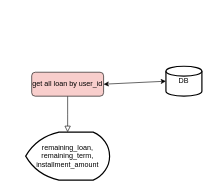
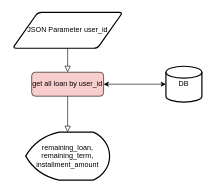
  <mxCell id="0" />
  <mxCell id="1" parent="0" />
  <mxCell id="2" value="" style="rounded=0;html=1;jettySize=auto;orthogonalLoop=1;fontSize=11;endArrow=block;endFill=0;endSize=8;strokeWidth=1;shadow=0;labelBackgroundColor=none;edgeStyle=orthogonalEdgeStyle;exitX=0.5;exitY=1;exitDx=0;exitDy=0;entryX=0.5;entryY=0;entryDx=0;entryDy=0;" parent="1" source="4" edge="1"><mxGeometry relative="1" as="geometry"><mxPoint x="112" y="90" as="sourcePoint" /><mxPoint x="112" y="220" as="targetPoint" /></mxGeometry></mxCell>
+ <mxCell id="3" value="JSON Parameter user_id" style="shape=parallelogram;html=1;strokeWidth=2;perimeter=parallelogramPerimeter;whiteSpace=wrap;rounded=1;arcSize=12;size=0.23;" vertex="1" parent="1"><mxGeometry x="20.13" y="20" width="183.75" height="60" as="geometry" /></mxCell>
  <mxCell id="4" value="get all loan by user_id" style="rounded=1;whiteSpace=wrap;html=1;fontSize=12;glass=0;strokeWidth=1;shadow=0;fillColor=#f8cecc;" vertex="1" parent="1"><mxGeometry x="52" y="120" width="120" height="40" as="geometry" /></mxCell>
- <mxCell id="6" value="DB" style="strokeWidth=2;html=1;shape=mxgraph.flowchart.database;whiteSpace=wrap;" vertex="1" parent="1"><mxGeometry x="276" y="110" width="60" height="50" as="geometry" /></mxCell>
+ <mxCell id="5" value="" style="rounded=0;html=1;jettySize=auto;orthogonalLoop=1;fontSize=11;endArrow=block;endFill=0;endSize=8;strokeWidth=1;shadow=0;labelBackgroundColor=none;edgeStyle=orthogonalEdgeStyle;exitX=0.5;exitY=1;exitDx=0;exitDy=0;" edge="1" parent="1" source="3" target="4"><mxGeometry relative="1" as="geometry"><mxPoint x="122" y="100" as="sourcePoint" /><mxPoint x="122" y="230" as="targetPoint" /></mxGeometry></mxCell>
+ <mxCell id="6" value="DB" style="strokeWidth=2;html=1;shape=mxgraph.flowchart.database;whiteSpace=wrap;" vertex="1" parent="1"><mxGeometry x="276" y="110" width="60" height="60" as="geometry" /></mxCell>
  <mxCell id="7" value="" style="endArrow=classic;startArrow=classic;html=1;rounded=0;exitX=1;exitY=0.5;exitDx=0;exitDy=0;entryX=0;entryY=0.5;entryDx=0;entryDy=0;entryPerimeter=0;" edge="1" parent="1" target="6"><mxGeometry width="50" height="50" relative="1" as="geometry"><mxPoint x="172" y="140" as="sourcePoint" /><mxPoint x="332" y="170" as="targetPoint" /></mxGeometry></mxCell>
  <mxCell id="8" value="remaining_loan, remaining_term,&lt;br&gt;installment_amount" style="strokeWidth=2;html=1;shape=mxgraph.flowchart.display;whiteSpace=wrap;" vertex="1" parent="1"><mxGeometry x="42" y="220" width="140" height="80" as="geometry" /></mxCell>
